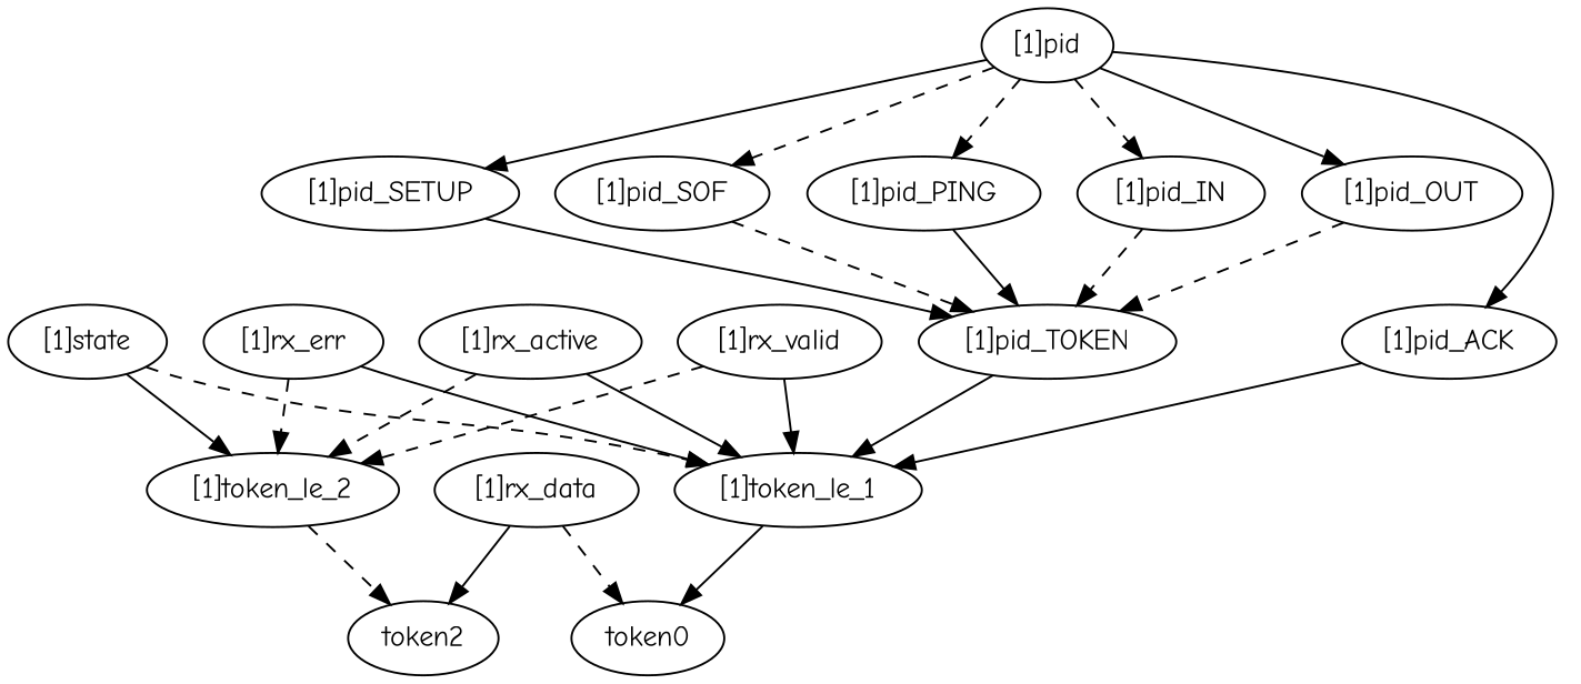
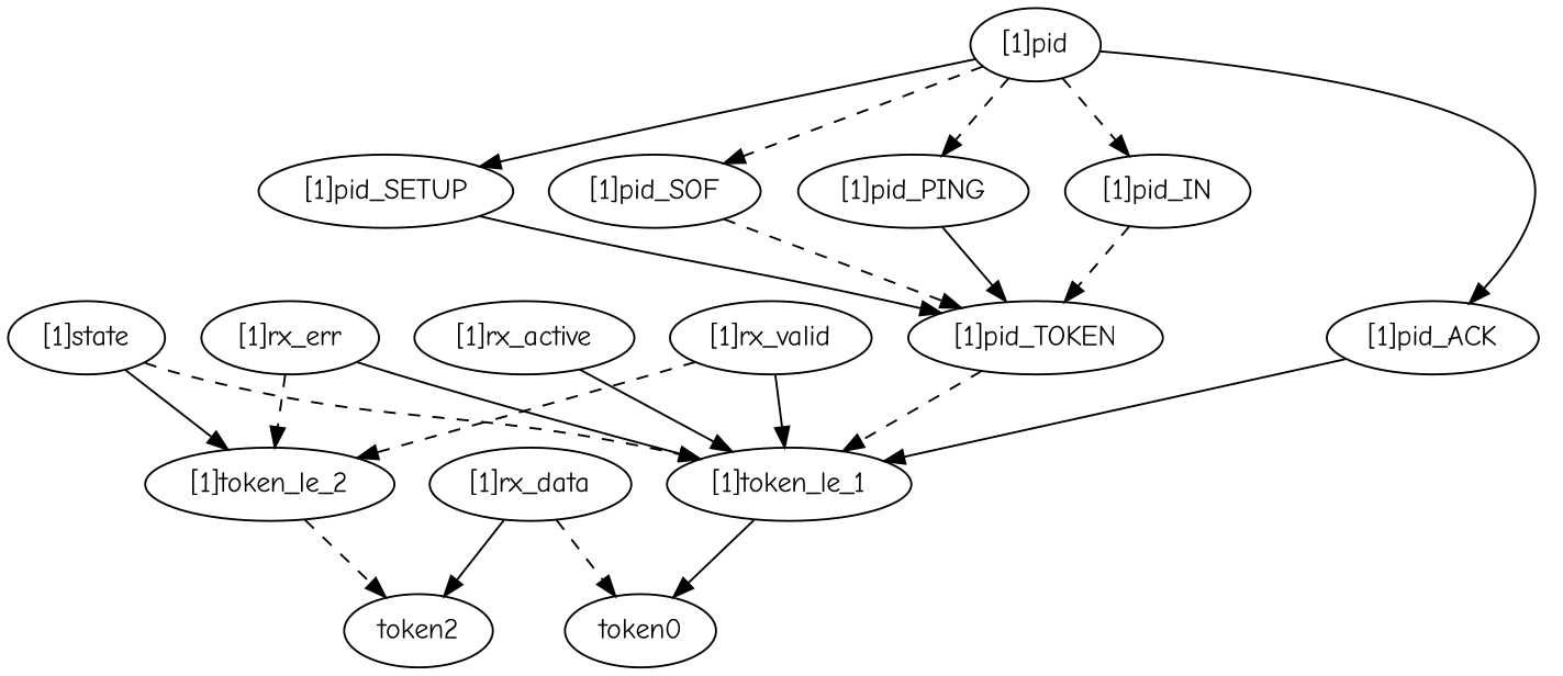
  strict digraph {
    fontname="Comic Neue"
    node [complexity=14 fontname="Comic Neue" importance=0.0845946493869 rank=0.0060424749562]
    edge [fontname="Comic Neue" style=solid]
    "[1]state" [complexity=5 importance=0.0727073505688 rank=0.0145414701138]
    "[1]token_le_2" [complexity=4 importance=0.0362186400076 rank=0.00905466000189]
    "[1]token_le_1" [complexity=4 importance=0.0429022215236 rank=0.0107255553809]
    n4 [complexity=3 importance=0.0259784041019 label=token2 rank=0.00865946803397]
    token0 [complexity=3 importance=0.0299129447709 rank=0.00997098159029]
    "[1]pid_TOKEN" [complexity=8 importance=0.0752203146963 rank=0.00940253933704]
    "[1]pid_PING"
    "[1]rx_err" [complexity=10 importance=0.0946865473037 rank=0.00946865473037]
    "[1]pid_IN"
    "[1]rx_active" [complexity=8 importance=0.0517843257801 rank=0.00647304072251]
    "[1]pid" [complexity=8 importance=0.0699972812678 rank=0.00874966015848]
-   "[1]pid_OUT"
    "[1]pid_ACK" [complexity=6 importance=0.0522765562142 rank=0.00871275936903]
    "[1]pid_SETUP"
    "[1]pid_SOF"
    "[1]rx_valid" [complexity=8 importance=0.0517843257801 rank=0.00647304072251]
    "[1]rx_data" [complexity=5 importance=0.0387950490273 rank=0.00775900980546]
    "[1]state" -> "[1]token_le_2"
    "[1]state" -> "[1]token_le_1" [style=dashed]
    "[1]token_le_2" -> n4 [style=dashed]
    "[1]token_le_1" -> token0
-   "[1]pid_TOKEN" -> "[1]token_le_1"
+   "[1]pid_TOKEN" -> "[1]token_le_1" [style=dashed]
    "[1]pid_PING" -> "[1]pid_TOKEN"
    "[1]rx_err" -> "[1]token_le_2" [style=dashed]
    "[1]rx_err" -> "[1]token_le_1"
    "[1]pid_IN" -> "[1]pid_TOKEN" [style=dashed]
-   "[1]rx_active" -> "[1]token_le_2" [style=dashed]
    "[1]rx_active" -> "[1]token_le_1"
    "[1]pid" -> "[1]pid_PING" [style=dashed]
    "[1]pid" -> "[1]pid_IN" [style=dashed]
-   "[1]pid" -> "[1]pid_OUT"
    "[1]pid" -> "[1]pid_ACK"
    "[1]pid" -> "[1]pid_SETUP"
    "[1]pid" -> "[1]pid_SOF" [style=dashed]
-   "[1]pid_OUT" -> "[1]pid_TOKEN" [style=dashed]
    "[1]pid_ACK" -> "[1]token_le_1"
    "[1]pid_SETUP" -> "[1]pid_TOKEN"
    "[1]pid_SOF" -> "[1]pid_TOKEN" [style=dashed]
    "[1]rx_valid" -> "[1]token_le_2" [style=dashed]
    "[1]rx_valid" -> "[1]token_le_1"
    "[1]rx_data" -> n4
    "[1]rx_data" -> token0 [style=dashed]
  }
